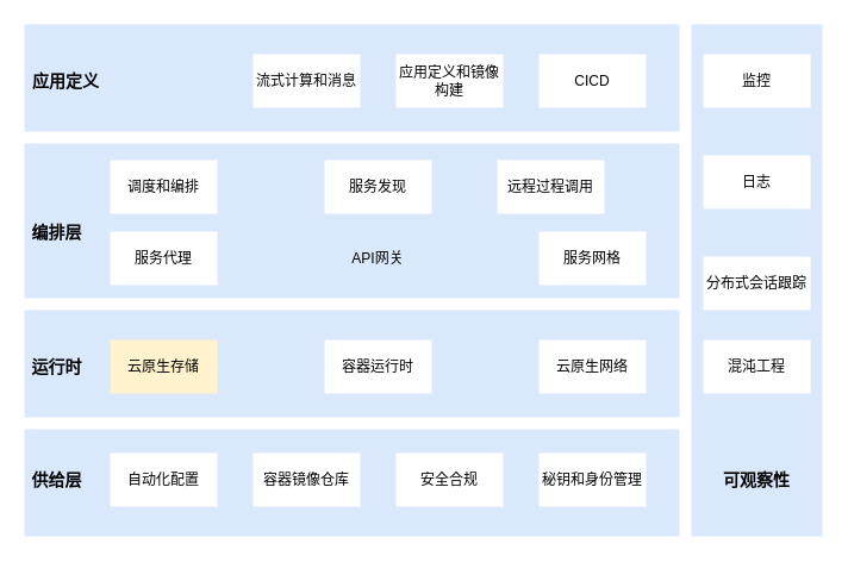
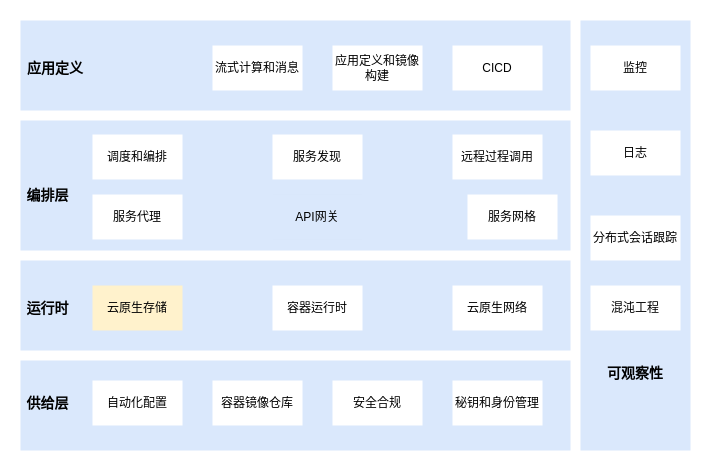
  <mxCell id="0" />
  <mxCell id="1" parent="0" />
  <mxCell id="2" value="" style="rounded=0;whiteSpace=wrap;html=1;fillColor=#dae8fc;strokeColor=none;" vertex="1" parent="1"><mxGeometry x="20" y="360" width="550" height="90" as="geometry" /></mxCell>
  <mxCell id="3" value="自动化配置" style="rounded=0;whiteSpace=wrap;html=1;strokeColor=none;" vertex="1" parent="1"><mxGeometry x="92" y="380" width="90" height="45" as="geometry" /></mxCell>
  <mxCell id="4" value="容器镜像仓库" style="rounded=0;whiteSpace=wrap;html=1;strokeColor=none;" vertex="1" parent="1"><mxGeometry x="212" y="380" width="90" height="45" as="geometry" /></mxCell>
  <mxCell id="5" value="安全合规" style="rounded=0;whiteSpace=wrap;html=1;strokeColor=none;" vertex="1" parent="1"><mxGeometry x="332" y="380" width="90" height="45" as="geometry" /></mxCell>
  <mxCell id="6" value="秘钥和身份管理" style="rounded=0;whiteSpace=wrap;html=1;strokeColor=none;" vertex="1" parent="1"><mxGeometry x="452" y="380" width="90" height="45" as="geometry" /></mxCell>
  <mxCell id="7" value="供给层" style="text;html=1;strokeColor=none;fillColor=none;align=center;verticalAlign=middle;whiteSpace=wrap;rounded=0;fontSize=14;fontStyle=1" vertex="1" parent="1"><mxGeometry x="20" y="392.5" width="55" height="20" as="geometry" /></mxCell>
  <mxCell id="8" value="" style="rounded=0;whiteSpace=wrap;html=1;fillColor=#dae8fc;strokeColor=none;" vertex="1" parent="1"><mxGeometry x="20" y="260" width="550" height="90" as="geometry" /></mxCell>
  <mxCell id="9" value="云原生存储" style="rounded=0;whiteSpace=wrap;html=1;strokeColor=none;fillColor=#fff2cc;" vertex="1" parent="1"><mxGeometry x="92" y="285" width="90" height="45" as="geometry" /></mxCell>
  <mxCell id="10" value="容器运行时" style="rounded=0;whiteSpace=wrap;html=1;strokeColor=none;" vertex="1" parent="1"><mxGeometry x="272" y="285" width="90" height="45" as="geometry" /></mxCell>
  <mxCell id="11" value="云原生网络" style="rounded=0;whiteSpace=wrap;html=1;strokeColor=none;" vertex="1" parent="1"><mxGeometry x="452" y="285" width="90" height="45" as="geometry" /></mxCell>
  <mxCell id="12" value="运行时" style="text;html=1;strokeColor=none;fillColor=none;align=center;verticalAlign=middle;whiteSpace=wrap;rounded=0;fontSize=14;fontStyle=1" vertex="1" parent="1"><mxGeometry x="20" y="297.5" width="55" height="20" as="geometry" /></mxCell>
  <mxCell id="13" value="" style="rounded=0;whiteSpace=wrap;html=1;fillColor=#dae8fc;strokeColor=none;" vertex="1" parent="1"><mxGeometry x="20" y="120" width="550" height="130" as="geometry" /></mxCell>
  <mxCell id="14" value="调度和编排" style="rounded=0;whiteSpace=wrap;html=1;strokeColor=none;" vertex="1" parent="1"><mxGeometry x="92" y="134" width="90" height="45" as="geometry" /></mxCell>
  <mxCell id="15" value="服务发现" style="rounded=0;whiteSpace=wrap;html=1;strokeColor=none;" vertex="1" parent="1"><mxGeometry x="272" y="134" width="90" height="45" as="geometry" /></mxCell>
- <mxCell id="16" value="远程过程调用" style="rounded=0;whiteSpace=wrap;html=1;strokeColor=none;" vertex="1" parent="1"><mxGeometry x="417" y="134" width="90" height="45" as="geometry" /></mxCell>
+ <mxCell id="16" value="远程过程调用" style="rounded=0;whiteSpace=wrap;html=1;strokeColor=none;" vertex="1" parent="1"><mxGeometry x="452" y="134" width="90" height="45" as="geometry" /></mxCell>
  <mxCell id="17" value="编排层" style="text;html=1;strokeColor=none;fillColor=none;align=center;verticalAlign=middle;whiteSpace=wrap;rounded=0;fontSize=14;fontStyle=1" vertex="1" parent="1"><mxGeometry x="20" y="185" width="55" height="20" as="geometry" /></mxCell>
  <mxCell id="18" value="服务代理" style="rounded=0;whiteSpace=wrap;html=1;strokeColor=none;" vertex="1" parent="1"><mxGeometry x="92" y="194" width="90" height="45" as="geometry" /></mxCell>
  <mxCell id="19" value="API网关" style="rounded=0;whiteSpace=wrap;html=1;strokeColor=none;fillColor=#dae8fc;" vertex="1" parent="1"><mxGeometry x="272" y="194" width="90" height="45" as="geometry" /></mxCell>
- <mxCell id="20" value="服务网格" style="rounded=0;whiteSpace=wrap;html=1;strokeColor=none;" vertex="1" parent="1"><mxGeometry x="452" y="194" width="90" height="45" as="geometry" /></mxCell>
+ <mxCell id="20" value="服务网格" style="rounded=0;whiteSpace=wrap;html=1;strokeColor=none;" vertex="1" parent="1"><mxGeometry x="467" y="194" width="90" height="45" as="geometry" /></mxCell>
  <mxCell id="21" value="" style="rounded=0;whiteSpace=wrap;html=1;fillColor=#dae8fc;strokeColor=none;" vertex="1" parent="1"><mxGeometry x="20" y="20" width="550" height="90" as="geometry" /></mxCell>
  <mxCell id="22" value="流式计算和消息" style="rounded=0;whiteSpace=wrap;html=1;strokeColor=none;" vertex="1" parent="1"><mxGeometry x="212" y="45" width="90" height="45" as="geometry" /></mxCell>
  <mxCell id="23" value="应用定义和镜像构建" style="rounded=0;whiteSpace=wrap;html=1;strokeColor=none;" vertex="1" parent="1"><mxGeometry x="332" y="45" width="90" height="45" as="geometry" /></mxCell>
  <mxCell id="24" value="应用定义" style="text;html=1;strokeColor=none;fillColor=none;align=center;verticalAlign=middle;whiteSpace=wrap;rounded=0;fontSize=14;fontStyle=1" vertex="1" parent="1"><mxGeometry x="20" y="57.5" width="70" height="20" as="geometry" /></mxCell>
  <mxCell id="25" value="CICD" style="rounded=0;whiteSpace=wrap;html=1;strokeColor=none;" vertex="1" parent="1"><mxGeometry x="452" y="45" width="90" height="45" as="geometry" /></mxCell>
  <mxCell id="26" value="" style="rounded=0;whiteSpace=wrap;html=1;fillColor=#dae8fc;strokeColor=none;" vertex="1" parent="1"><mxGeometry x="580" y="20" width="110" height="430" as="geometry" /></mxCell>
  <mxCell id="27" value="监控" style="rounded=0;whiteSpace=wrap;html=1;strokeColor=none;" vertex="1" parent="1"><mxGeometry x="590" y="45" width="90" height="45" as="geometry" /></mxCell>
  <mxCell id="28" value="日志" style="rounded=0;whiteSpace=wrap;html=1;strokeColor=none;" vertex="1" parent="1"><mxGeometry x="590" y="130" width="90" height="45" as="geometry" /></mxCell>
  <mxCell id="29" value="分布式会话跟踪" style="rounded=0;whiteSpace=wrap;html=1;strokeColor=none;" vertex="1" parent="1"><mxGeometry x="590" y="215" width="90" height="45" as="geometry" /></mxCell>
  <mxCell id="30" value="混沌工程" style="rounded=0;whiteSpace=wrap;html=1;strokeColor=none;" vertex="1" parent="1"><mxGeometry x="590" y="285" width="90" height="45" as="geometry" /></mxCell>
- <mxCell id="31" value="可观察性" style="text;html=1;strokeColor=none;fillColor=none;align=center;verticalAlign=middle;whiteSpace=wrap;rounded=0;fontSize=14;fontStyle=1" vertex="1" parent="1"><mxGeometry x="600" y="392.5" width="70" height="20" as="geometry" /></mxCell>
+ <mxCell id="31" value="可观察性" style="text;html=1;strokeColor=none;fillColor=none;align=center;verticalAlign=middle;whiteSpace=wrap;rounded=0;fontSize=14;fontStyle=1" vertex="1" parent="1"><mxGeometry x="600" y="362.5" width="70" height="20" as="geometry" /></mxCell>
